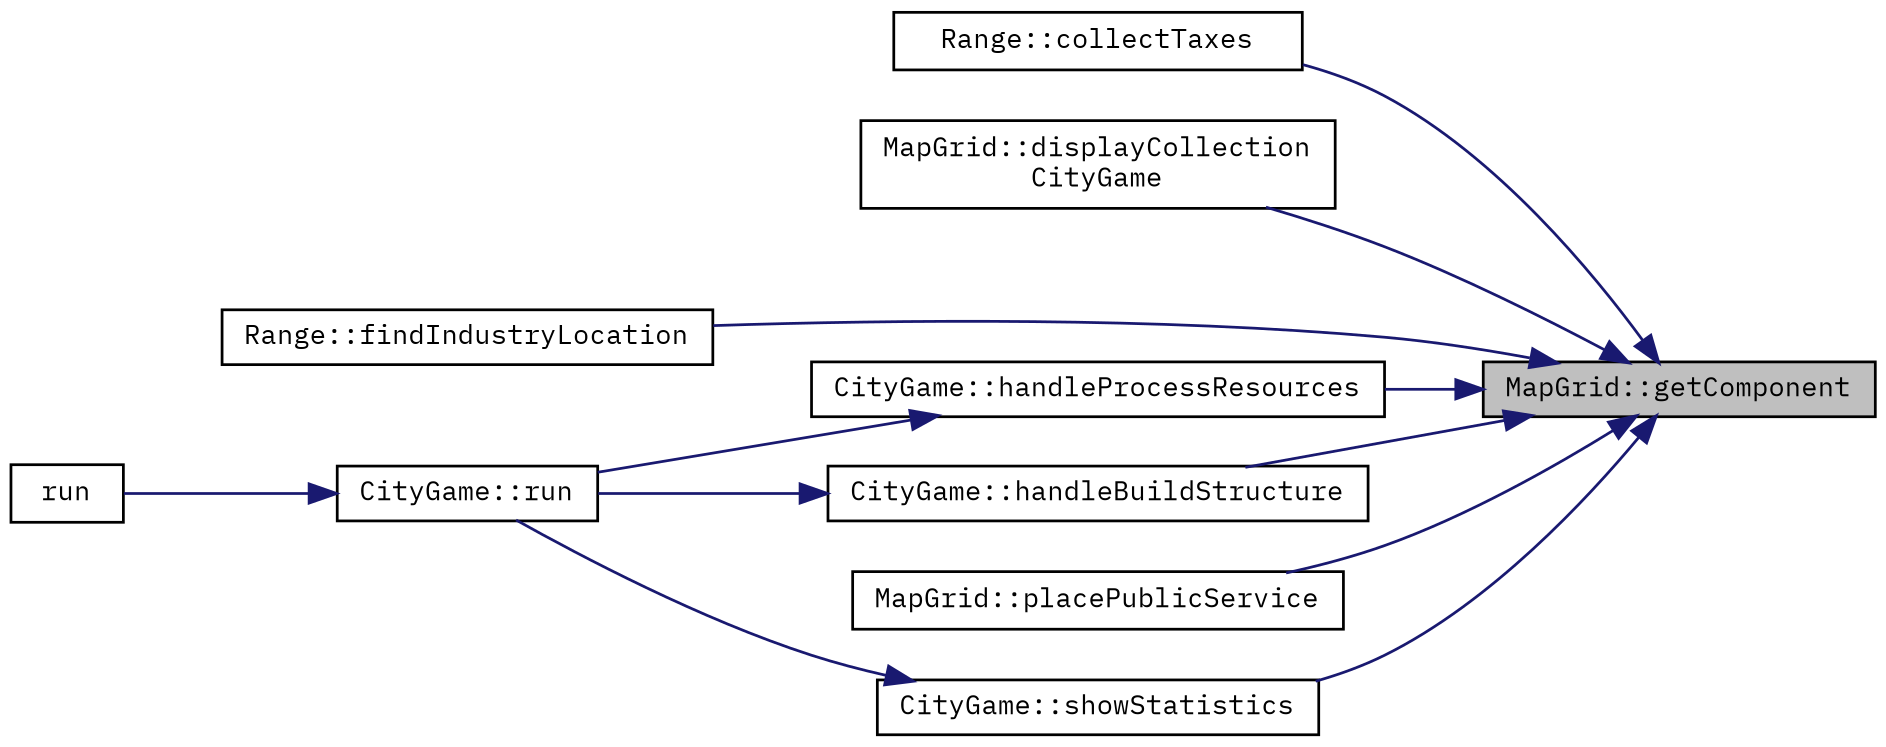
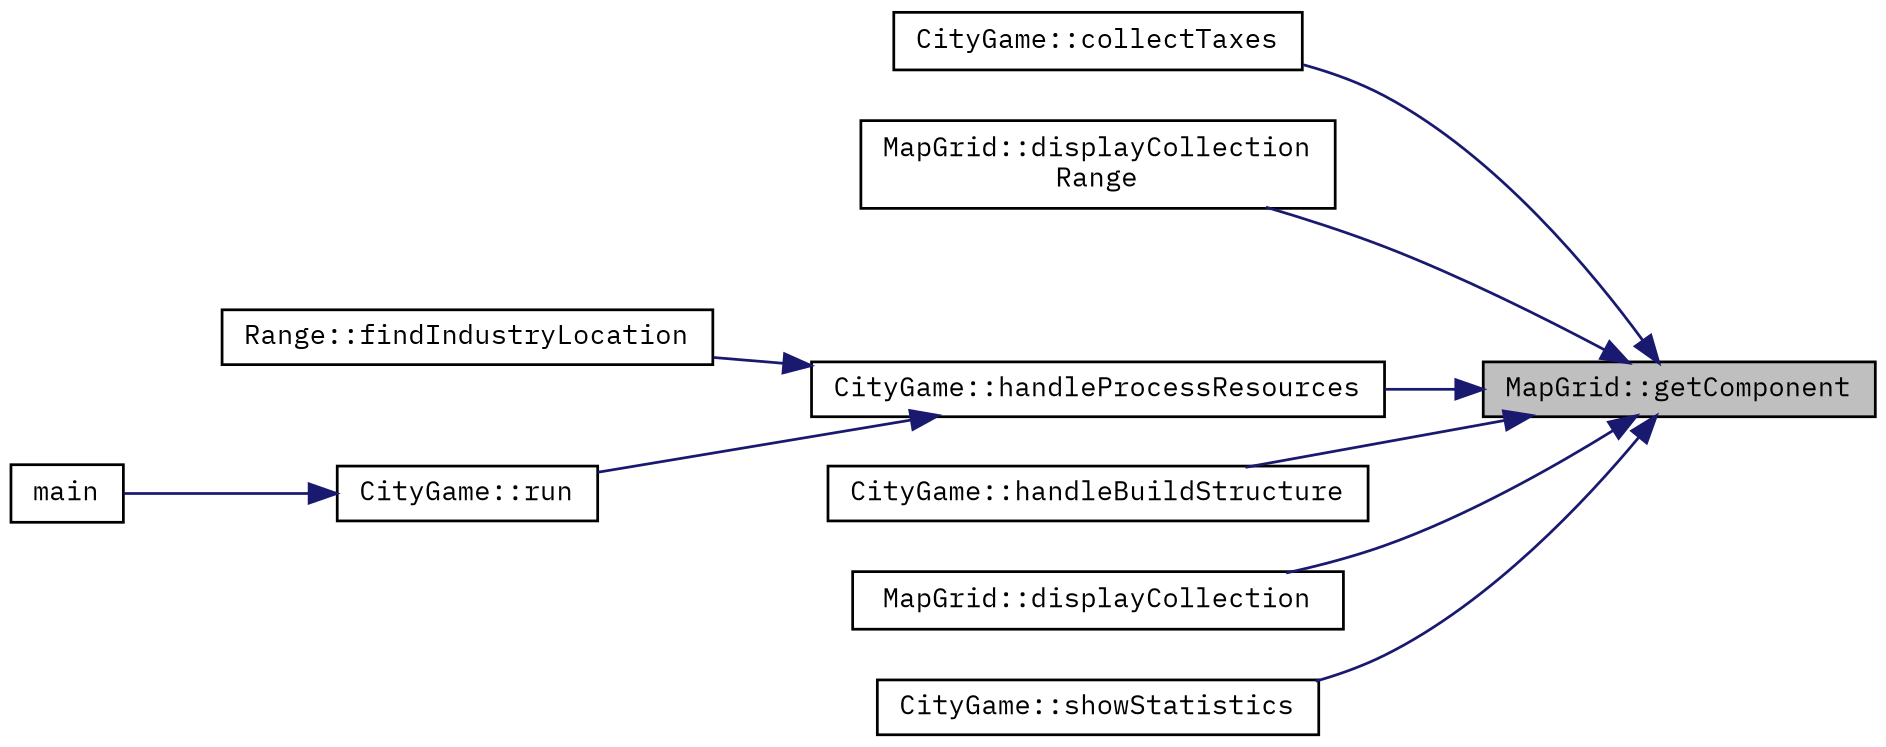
  digraph {
    fontname="IBM Plex Mono"
    rankdir=RL
    node [color=black fillcolor=white fontname="IBM Plex Mono" fontsize=10 shape=record style=filled]
    edge [color=midnightblue dir=back fontname="IBM Plex Mono" fontsize=10 labelfontname=Helvetica labelfontsize=10 style=solid]
    n1 [fillcolor=grey75 fontcolor=black height=0.2 label="MapGrid::getComponent" width=0.4]
-   n2 [height=0.2 label="Range::collectTaxes" width=0.4]
-   n3 [height=0.2 label="MapGrid::displayCollection\lCityGame" width=0.4]
+   n2 [height=0.2 label="CityGame::collectTaxes" width=0.4]
+   n3 [height=0.2 label="MapGrid::displayCollection\lRange" width=0.4]
    n4 [height=0.2 label="Range::findIndustryLocation" width=0.4]
    n5 [height=0.2 label="CityGame::handleBuildStructure" width=0.4]
    n6 [height=0.2 label="CityGame::handleProcessResources" width=0.4]
-   n7 [height=0.2 label="MapGrid::placePublicService" width=0.4]
+   n7 [height=0.2 label="MapGrid::displayCollection" width=0.4]
    n8 [height=0.2 label="CityGame::showStatistics" width=0.4]
    n9 [height=0.2 label="CityGame::run" width=0.4]
-   n10 [height=0.2 label=run width=0.4]
+   n10 [height=0.2 label=main width=0.4]
    n1 -> n2
    n1 -> n3
-   n1 -> n4
+   n6 -> n4
    n1 -> n5
    n1 -> n6
    n1 -> n7
    n1 -> n8
-   n5 -> n9
    n6 -> n9
-   n8 -> n9
    n9 -> n10
  }
